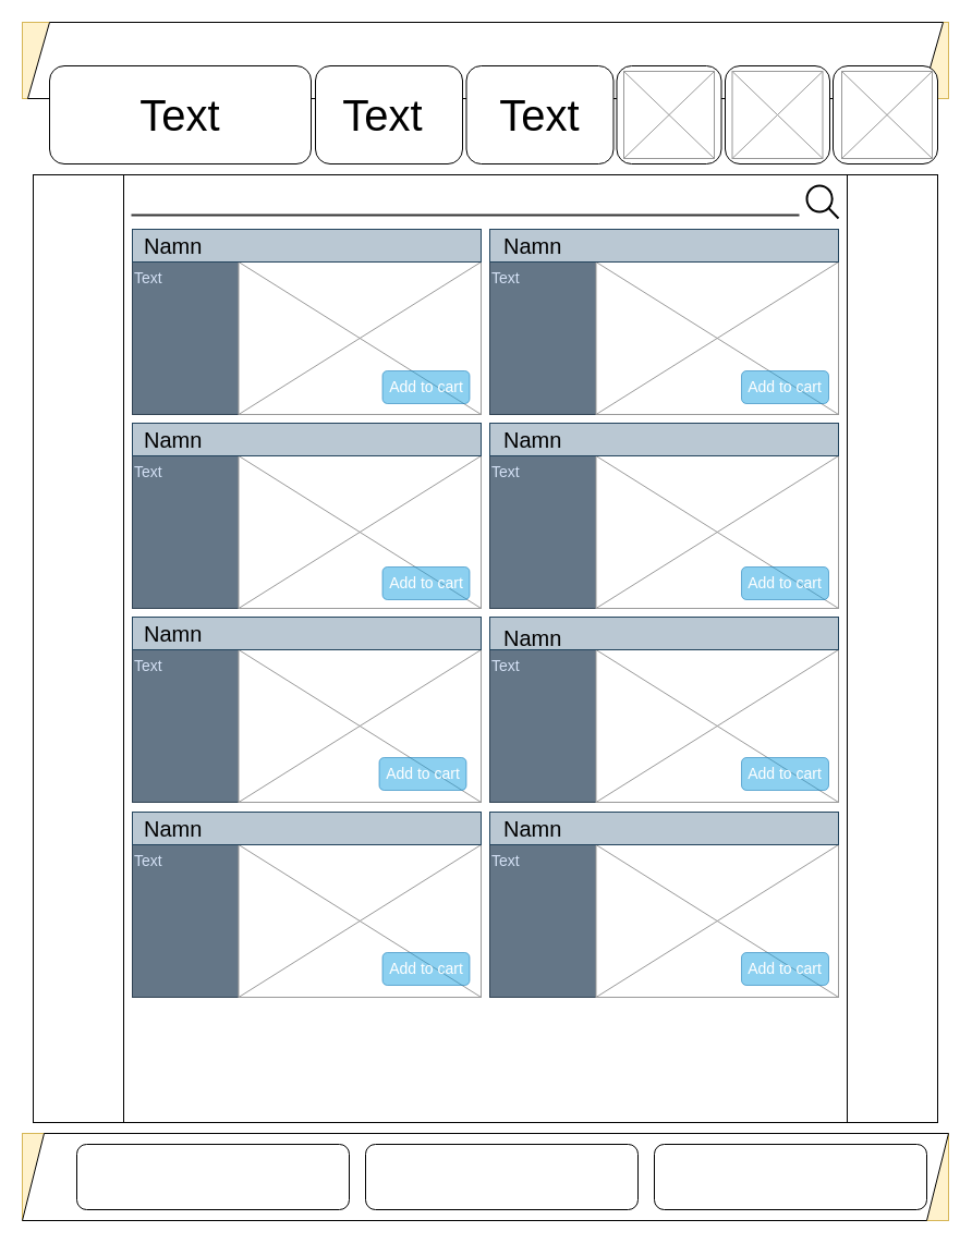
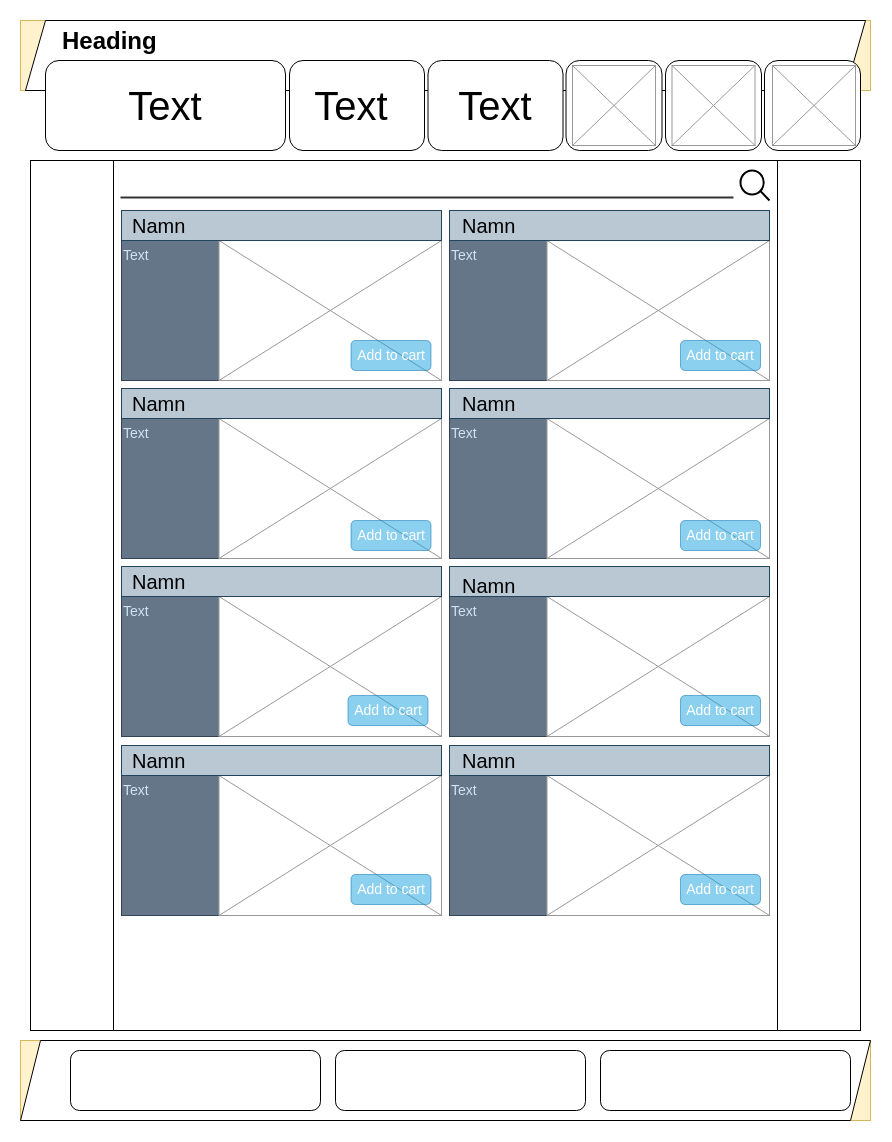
  <mxCell id="0" />
  <mxCell id="1" parent="0" />
  <mxCell id="2" value="" style="rounded=0;whiteSpace=wrap;html=1;fillColor=#fff2cc;strokeColor=#d6b656;" vertex="1" parent="1"><mxGeometry width="850" height="70" as="geometry" x="20" y="20" /></mxCell>
  <mxCell id="3" value="" style="rounded=0;whiteSpace=wrap;html=1;fillColor=#fff2cc;strokeColor=#d6b656;" vertex="1" parent="1"><mxGeometry y="1040" width="850" height="80" as="geometry" x="20" /></mxCell>
  <mxCell id="4" value="" style="shape=parallelogram;perimeter=parallelogramPerimeter;whiteSpace=wrap;html=1;fixedSize=1;" vertex="1" parent="1"><mxGeometry x="25" width="840" height="70" as="geometry" y="20" /></mxCell>
  <mxCell id="5" value="" style="rounded=1;whiteSpace=wrap;html=1;" vertex="1" parent="1"><mxGeometry x="427.5" y="60" width="135" height="90" as="geometry" /></mxCell>
  <mxCell id="6" value="" style="rounded=1;whiteSpace=wrap;html=1;" vertex="1" parent="1"><mxGeometry x="45" y="60" width="240" height="90" as="geometry" /></mxCell>
  <mxCell id="7" value="" style="shape=process;whiteSpace=wrap;html=1;backgroundOutline=1;" vertex="1" parent="1"><mxGeometry x="30" y="160" width="830" height="870" as="geometry" /></mxCell>
  <mxCell id="8" value="" style="shape=parallelogram;perimeter=parallelogramPerimeter;whiteSpace=wrap;html=1;fixedSize=1;" vertex="1" parent="1"><mxGeometry y="1040" width="850" height="80" as="geometry" x="20" /></mxCell>
  <mxCell id="9" value="" style="rounded=1;whiteSpace=wrap;html=1;" vertex="1" parent="1"><mxGeometry x="600" y="1050" width="250" height="60" as="geometry" /></mxCell>
  <mxCell id="10" value="" style="rounded=1;whiteSpace=wrap;html=1;" vertex="1" parent="1"><mxGeometry x="70" y="1050" width="250" height="60" as="geometry" /></mxCell>
  <mxCell id="11" value="" style="rounded=1;whiteSpace=wrap;html=1;" vertex="1" parent="1"><mxGeometry x="335" y="1050" width="250" height="60" as="geometry" /></mxCell>
  <mxCell id="12" value="&lt;font style=&quot;font-size: 40px;&quot;&gt;Text&lt;/font&gt;" style="text;html=1;align=center;verticalAlign=middle;whiteSpace=wrap;rounded=0;" vertex="1" parent="1"><mxGeometry x="85" y="65" width="160" height="80" as="geometry" /></mxCell>
+ <mxCell id="13" value="&lt;h1 style=&quot;margin-top: 0px;&quot;&gt;Heading&lt;/h1&gt;" style="text;html=1;whiteSpace=wrap;overflow=hidden;rounded=0;" vertex="1" parent="1"><mxGeometry x="60" width="655" height="35" as="geometry" y="20" /></mxCell>
  <mxCell id="14" value="" style="rounded=0;whiteSpace=wrap;html=1;fillColor=#647687;strokeColor=#314354;fontColor=#ffffff;" vertex="1" parent="1"><mxGeometry x="121" y="210" width="320" height="170" as="geometry" /></mxCell>
  <mxCell id="15" value="" style="rounded=1;whiteSpace=wrap;html=1;" vertex="1" parent="1"><mxGeometry x="289" y="60" width="135" height="90" as="geometry" /></mxCell>
  <mxCell id="16" value="" style="rounded=1;whiteSpace=wrap;html=1;" vertex="1" parent="1"><mxGeometry x="665" y="60" width="96" height="90" as="geometry" /></mxCell>
  <mxCell id="17" value="&lt;font style=&quot;font-size: 40px;&quot;&gt;Text&lt;/font&gt;" style="text;html=1;align=center;verticalAlign=middle;whiteSpace=wrap;rounded=0;" vertex="1" parent="1"><mxGeometry x="270.5" y="65" width="160" height="80" as="geometry" /></mxCell>
  <mxCell id="18" value="" style="verticalLabelPosition=bottom;shadow=0;dashed=0;align=center;html=1;verticalAlign=top;strokeWidth=1;shape=mxgraph.mockup.graphics.simpleIcon;strokeColor=#999999;" vertex="1" parent="1"><mxGeometry x="218.5" y="240" width="222.5" height="140" as="geometry" /></mxCell>
  <mxCell id="19" value="" style="rounded=0;whiteSpace=wrap;html=1;fillColor=#bac8d3;strokeColor=#23445d;" vertex="1" parent="1"><mxGeometry x="121" y="210" width="320" height="30" as="geometry" /></mxCell>
  <mxCell id="20" value="&lt;font style=&quot;font-size: 20px;&quot;&gt;Namn&lt;/font&gt;" style="text;html=1;align=left;verticalAlign=middle;whiteSpace=wrap;rounded=0;" vertex="1" parent="1"><mxGeometry x="130" y="210" width="70" height="30" as="geometry" /></mxCell>
  <mxCell id="21" value="&lt;font style=&quot;font-size: 14px;&quot; color=&quot;#d4e1f5&quot;&gt;Text&lt;/font&gt;" style="text;html=1;align=left;verticalAlign=top;whiteSpace=wrap;rounded=0;horizontal=1;" vertex="1" parent="1"><mxGeometry x="121" y="240" width="95" height="140" as="geometry" /></mxCell>
  <mxCell id="22" value="" style="rounded=0;whiteSpace=wrap;html=1;fillColor=#647687;strokeColor=#314354;fontColor=#ffffff;" vertex="1" parent="1"><mxGeometry x="449" y="210" width="320" height="170" as="geometry" /></mxCell>
  <mxCell id="23" value="" style="verticalLabelPosition=bottom;shadow=0;dashed=0;align=center;html=1;verticalAlign=top;strokeWidth=1;shape=mxgraph.mockup.graphics.simpleIcon;strokeColor=#999999;" vertex="1" parent="1"><mxGeometry x="546.5" y="240" width="222.5" height="140" as="geometry" /></mxCell>
  <mxCell id="24" value="" style="rounded=0;whiteSpace=wrap;html=1;fillColor=#bac8d3;strokeColor=#23445d;" vertex="1" parent="1"><mxGeometry x="449" y="210" width="320" height="30" as="geometry" /></mxCell>
  <mxCell id="25" value="&lt;font style=&quot;font-size: 20px;&quot;&gt;Namn&lt;/font&gt;" style="text;html=1;align=left;verticalAlign=middle;whiteSpace=wrap;rounded=0;" vertex="1" parent="1"><mxGeometry x="460" y="210" width="70" height="30" as="geometry" /></mxCell>
  <mxCell id="26" value="&lt;font style=&quot;font-size: 14px;&quot; color=&quot;#d4e1f5&quot;&gt;Text&lt;/font&gt;" style="text;html=1;align=left;verticalAlign=top;whiteSpace=wrap;rounded=0;horizontal=1;" vertex="1" parent="1"><mxGeometry x="449" y="240" width="95" height="140" as="geometry" /></mxCell>
  <mxCell id="27" value="" style="rounded=0;whiteSpace=wrap;html=1;fillColor=#647687;strokeColor=#314354;fontColor=#ffffff;" vertex="1" parent="1"><mxGeometry x="121" y="388" width="320" height="170" as="geometry" /></mxCell>
  <mxCell id="28" value="" style="verticalLabelPosition=bottom;shadow=0;dashed=0;align=center;html=1;verticalAlign=top;strokeWidth=1;shape=mxgraph.mockup.graphics.simpleIcon;strokeColor=#999999;" vertex="1" parent="1"><mxGeometry x="218.5" y="418" width="222.5" height="140" as="geometry" /></mxCell>
  <mxCell id="29" value="" style="rounded=0;whiteSpace=wrap;html=1;fillColor=#bac8d3;strokeColor=#23445d;" vertex="1" parent="1"><mxGeometry x="121" y="388" width="320" height="30" as="geometry" /></mxCell>
  <mxCell id="30" value="&lt;font style=&quot;font-size: 20px;&quot;&gt;Namn&lt;/font&gt;" style="text;html=1;align=left;verticalAlign=middle;whiteSpace=wrap;rounded=0;" vertex="1" parent="1"><mxGeometry x="130" y="388" width="70" height="30" as="geometry" /></mxCell>
  <mxCell id="31" value="&lt;font style=&quot;font-size: 14px;&quot; color=&quot;#d4e1f5&quot;&gt;Text&lt;/font&gt;" style="text;html=1;align=left;verticalAlign=top;whiteSpace=wrap;rounded=0;horizontal=1;" vertex="1" parent="1"><mxGeometry x="121" y="418" width="95" height="140" as="geometry" /></mxCell>
  <mxCell id="32" value="" style="rounded=0;whiteSpace=wrap;html=1;fillColor=#647687;strokeColor=#314354;fontColor=#ffffff;" vertex="1" parent="1"><mxGeometry x="449" y="388" width="320" height="170" as="geometry" /></mxCell>
  <mxCell id="33" value="" style="verticalLabelPosition=bottom;shadow=0;dashed=0;align=center;html=1;verticalAlign=top;strokeWidth=1;shape=mxgraph.mockup.graphics.simpleIcon;strokeColor=#999999;" vertex="1" parent="1"><mxGeometry x="546.5" y="418" width="222.5" height="140" as="geometry" /></mxCell>
  <mxCell id="34" value="" style="rounded=0;whiteSpace=wrap;html=1;fillColor=#bac8d3;strokeColor=#23445d;" vertex="1" parent="1"><mxGeometry x="449" y="388" width="320" height="30" as="geometry" /></mxCell>
  <mxCell id="35" value="&lt;font style=&quot;font-size: 20px;&quot;&gt;Namn&lt;/font&gt;" style="text;html=1;align=left;verticalAlign=middle;whiteSpace=wrap;rounded=0;" vertex="1" parent="1"><mxGeometry x="460" y="388" width="70" height="30" as="geometry" /></mxCell>
  <mxCell id="36" value="&lt;font style=&quot;font-size: 14px;&quot; color=&quot;#d4e1f5&quot;&gt;Text&lt;/font&gt;" style="text;html=1;align=left;verticalAlign=top;whiteSpace=wrap;rounded=0;horizontal=1;" vertex="1" parent="1"><mxGeometry x="449" y="418" width="95" height="140" as="geometry" /></mxCell>
  <mxCell id="37" value="" style="rounded=0;whiteSpace=wrap;html=1;fillColor=#647687;strokeColor=#314354;fontColor=#ffffff;" vertex="1" parent="1"><mxGeometry x="121" y="566" width="320" height="170" as="geometry" /></mxCell>
  <mxCell id="38" value="" style="verticalLabelPosition=bottom;shadow=0;dashed=0;align=center;html=1;verticalAlign=top;strokeWidth=1;shape=mxgraph.mockup.graphics.simpleIcon;strokeColor=#999999;" vertex="1" parent="1"><mxGeometry x="218.5" y="596" width="222.5" height="140" as="geometry" /></mxCell>
  <mxCell id="39" value="" style="rounded=0;whiteSpace=wrap;html=1;fillColor=#bac8d3;strokeColor=#23445d;" vertex="1" parent="1"><mxGeometry x="121" y="566" width="320" height="30" as="geometry" /></mxCell>
  <mxCell id="40" value="&lt;font style=&quot;font-size: 20px;&quot;&gt;Namn&lt;/font&gt;" style="text;html=1;align=left;verticalAlign=middle;whiteSpace=wrap;rounded=0;" vertex="1" parent="1"><mxGeometry x="130" y="566" width="70" height="30" as="geometry" /></mxCell>
  <mxCell id="41" value="&lt;font style=&quot;font-size: 14px;&quot; color=&quot;#d4e1f5&quot;&gt;Text&lt;/font&gt;" style="text;html=1;align=left;verticalAlign=top;whiteSpace=wrap;rounded=0;horizontal=1;" vertex="1" parent="1"><mxGeometry x="121" y="596" width="95" height="140" as="geometry" /></mxCell>
  <mxCell id="42" value="" style="rounded=0;whiteSpace=wrap;html=1;fillColor=#647687;strokeColor=#314354;fontColor=#ffffff;" vertex="1" parent="1"><mxGeometry x="449" y="566" width="320" height="170" as="geometry" /></mxCell>
  <mxCell id="43" value="" style="verticalLabelPosition=bottom;shadow=0;dashed=0;align=center;html=1;verticalAlign=top;strokeWidth=1;shape=mxgraph.mockup.graphics.simpleIcon;strokeColor=#999999;" vertex="1" parent="1"><mxGeometry x="546.5" y="596" width="222.5" height="140" as="geometry" /></mxCell>
  <mxCell id="44" value="" style="rounded=0;whiteSpace=wrap;html=1;fillColor=#bac8d3;strokeColor=#23445d;" vertex="1" parent="1"><mxGeometry x="449" y="566" width="320" height="30" as="geometry" /></mxCell>
  <mxCell id="45" value="&lt;font style=&quot;font-size: 20px;&quot;&gt;Namn&lt;/font&gt;" style="text;html=1;align=left;verticalAlign=middle;whiteSpace=wrap;rounded=0;" vertex="1" parent="1"><mxGeometry x="460" y="570" width="70" height="30" as="geometry" /></mxCell>
  <mxCell id="46" value="&lt;font style=&quot;font-size: 14px;&quot; color=&quot;#d4e1f5&quot;&gt;Text&lt;/font&gt;" style="text;html=1;align=left;verticalAlign=top;whiteSpace=wrap;rounded=0;horizontal=1;" vertex="1" parent="1"><mxGeometry x="449" y="596" width="95" height="140" as="geometry" /></mxCell>
  <mxCell id="47" value="" style="rounded=0;whiteSpace=wrap;html=1;fillColor=#647687;strokeColor=#314354;fontColor=#ffffff;" vertex="1" parent="1"><mxGeometry x="121" y="745" width="320" height="170" as="geometry" /></mxCell>
  <mxCell id="48" value="" style="verticalLabelPosition=bottom;shadow=0;dashed=0;align=center;html=1;verticalAlign=top;strokeWidth=1;shape=mxgraph.mockup.graphics.simpleIcon;strokeColor=#999999;" vertex="1" parent="1"><mxGeometry x="218.5" y="775" width="222.5" height="140" as="geometry" /></mxCell>
  <mxCell id="49" value="" style="rounded=0;whiteSpace=wrap;html=1;fillColor=#bac8d3;strokeColor=#23445d;" vertex="1" parent="1"><mxGeometry x="121" y="745" width="320" height="30" as="geometry" /></mxCell>
  <mxCell id="50" value="&lt;font style=&quot;font-size: 20px;&quot;&gt;Namn&lt;/font&gt;" style="text;html=1;align=left;verticalAlign=middle;whiteSpace=wrap;rounded=0;" vertex="1" parent="1"><mxGeometry x="130" y="745" width="70" height="30" as="geometry" /></mxCell>
  <mxCell id="51" value="&lt;font style=&quot;font-size: 14px;&quot; color=&quot;#d4e1f5&quot;&gt;Text&lt;/font&gt;" style="text;html=1;align=left;verticalAlign=top;whiteSpace=wrap;rounded=0;horizontal=1;" vertex="1" parent="1"><mxGeometry x="121" y="775" width="95" height="140" as="geometry" /></mxCell>
  <mxCell id="52" value="" style="rounded=0;whiteSpace=wrap;html=1;fillColor=#647687;strokeColor=#314354;fontColor=#ffffff;" vertex="1" parent="1"><mxGeometry x="449" y="745" width="320" height="170" as="geometry" /></mxCell>
  <mxCell id="53" value="" style="verticalLabelPosition=bottom;shadow=0;dashed=0;align=center;html=1;verticalAlign=top;strokeWidth=1;shape=mxgraph.mockup.graphics.simpleIcon;strokeColor=#999999;" vertex="1" parent="1"><mxGeometry x="546.5" y="775" width="222.5" height="140" as="geometry" /></mxCell>
  <mxCell id="54" value="" style="rounded=0;whiteSpace=wrap;html=1;fillColor=#bac8d3;strokeColor=#23445d;" vertex="1" parent="1"><mxGeometry x="449" y="745" width="320" height="30" as="geometry" /></mxCell>
  <mxCell id="55" value="&lt;font style=&quot;font-size: 20px;&quot;&gt;Namn&lt;/font&gt;" style="text;html=1;align=left;verticalAlign=middle;whiteSpace=wrap;rounded=0;" vertex="1" parent="1"><mxGeometry x="460" y="745" width="70" height="30" as="geometry" /></mxCell>
  <mxCell id="56" value="&lt;font style=&quot;font-size: 14px;&quot; color=&quot;#d4e1f5&quot;&gt;Text&lt;/font&gt;" style="text;html=1;align=left;verticalAlign=top;whiteSpace=wrap;rounded=0;horizontal=1;" vertex="1" parent="1"><mxGeometry x="449" y="775" width="95" height="140" as="geometry" /></mxCell>
  <mxCell id="57" value="&lt;font style=&quot;font-size: 14px;&quot;&gt;Add to cart&lt;/font&gt;" style="rounded=1;whiteSpace=wrap;html=1;fillColor=#1ba1e2;strokeColor=#006EAF;fontColor=#ffffff;opacity=50;" vertex="1" parent="1"><mxGeometry x="680" y="520" width="80" height="30" as="geometry" /></mxCell>
  <mxCell id="58" value="&lt;font style=&quot;font-size: 14px;&quot;&gt;Add to cart&lt;/font&gt;" style="rounded=1;whiteSpace=wrap;html=1;fillColor=#1ba1e2;strokeColor=#006EAF;fontColor=#ffffff;opacity=50;" vertex="1" parent="1"><mxGeometry x="680" y="340" width="80" height="30" as="geometry" /></mxCell>
  <mxCell id="59" value="&lt;font style=&quot;font-size: 14px;&quot;&gt;Add to cart&lt;/font&gt;" style="rounded=1;whiteSpace=wrap;html=1;fillColor=#1ba1e2;strokeColor=#006EAF;fontColor=#ffffff;opacity=50;" vertex="1" parent="1"><mxGeometry x="350.5" y="340" width="80" height="30" as="geometry" /></mxCell>
  <mxCell id="60" value="&lt;font style=&quot;font-size: 14px;&quot;&gt;Add to cart&lt;/font&gt;" style="rounded=1;whiteSpace=wrap;html=1;fillColor=#1ba1e2;strokeColor=#006EAF;fontColor=#ffffff;opacity=50;" vertex="1" parent="1"><mxGeometry x="350.5" y="520" width="80" height="30" as="geometry" /></mxCell>
  <mxCell id="61" value="&lt;font style=&quot;font-size: 14px;&quot;&gt;Add to cart&lt;/font&gt;" style="rounded=1;whiteSpace=wrap;html=1;fillColor=#1ba1e2;strokeColor=#006EAF;fontColor=#ffffff;opacity=50;" vertex="1" parent="1"><mxGeometry x="347.5" y="695" width="80" height="30" as="geometry" /></mxCell>
  <mxCell id="62" value="&lt;font style=&quot;font-size: 14px;&quot;&gt;Add to cart&lt;/font&gt;" style="rounded=1;whiteSpace=wrap;html=1;fillColor=#1ba1e2;strokeColor=#006EAF;fontColor=#ffffff;opacity=50;" vertex="1" parent="1"><mxGeometry x="680" y="695" width="80" height="30" as="geometry" /></mxCell>
  <mxCell id="63" value="&lt;font style=&quot;font-size: 14px;&quot;&gt;Add to cart&lt;/font&gt;" style="rounded=1;whiteSpace=wrap;html=1;fillColor=#1ba1e2;strokeColor=#006EAF;fontColor=#ffffff;opacity=50;" vertex="1" parent="1"><mxGeometry x="680" y="874" width="80" height="30" as="geometry" /></mxCell>
  <mxCell id="64" value="&lt;font style=&quot;font-size: 14px;&quot;&gt;Add to cart&lt;/font&gt;" style="rounded=1;whiteSpace=wrap;html=1;fillColor=#1ba1e2;strokeColor=#006EAF;fontColor=#ffffff;opacity=50;" vertex="1" parent="1"><mxGeometry x="350.5" y="874" width="80" height="30" as="geometry" /></mxCell>
  <mxCell id="65" value="" style="html=1;verticalLabelPosition=bottom;align=center;labelBackgroundColor=#ffffff;verticalAlign=top;strokeWidth=2;strokeColor=#000000;shadow=0;dashed=0;shape=mxgraph.ios7.icons.looking_glass;" vertex="1" parent="1"><mxGeometry x="740" y="170" width="29" height="30" as="geometry" /></mxCell>
  <mxCell id="66" value="" style="line;strokeWidth=2;html=1;opacity=80;" vertex="1" parent="1"><mxGeometry x="120" y="192" width="613" height="10" as="geometry" /></mxCell>
  <mxCell id="67" value="" style="rounded=1;whiteSpace=wrap;html=1;" vertex="1" parent="1"><mxGeometry x="764" y="60" width="96" height="90" as="geometry" /></mxCell>
  <mxCell id="68" value="" style="rounded=1;whiteSpace=wrap;html=1;" vertex="1" parent="1"><mxGeometry x="565.5" y="60" width="96" height="90" as="geometry" /></mxCell>
  <mxCell id="69" value="&lt;font style=&quot;font-size: 40px;&quot;&gt;Text&lt;/font&gt;" style="text;html=1;align=center;verticalAlign=middle;whiteSpace=wrap;rounded=0;" vertex="1" parent="1"><mxGeometry x="415" y="65" width="160" height="80" as="geometry" /></mxCell>
  <mxCell id="70" value="" style="verticalLabelPosition=bottom;shadow=0;dashed=0;align=center;html=1;verticalAlign=top;strokeWidth=1;shape=mxgraph.mockup.graphics.simpleIcon;strokeColor=#999999;" vertex="1" parent="1"><mxGeometry x="572" y="65" width="83" height="80" as="geometry" /></mxCell>
  <mxCell id="71" value="" style="verticalLabelPosition=bottom;shadow=0;dashed=0;align=center;html=1;verticalAlign=top;strokeWidth=1;shape=mxgraph.mockup.graphics.simpleIcon;strokeColor=#999999;" vertex="1" parent="1"><mxGeometry x="671.5" y="65" width="83" height="80" as="geometry" /></mxCell>
  <mxCell id="72" value="" style="verticalLabelPosition=bottom;shadow=0;dashed=0;align=center;html=1;verticalAlign=top;strokeWidth=1;shape=mxgraph.mockup.graphics.simpleIcon;strokeColor=#999999;" vertex="1" parent="1"><mxGeometry x="772" y="65" width="83" height="80" as="geometry" /></mxCell>
